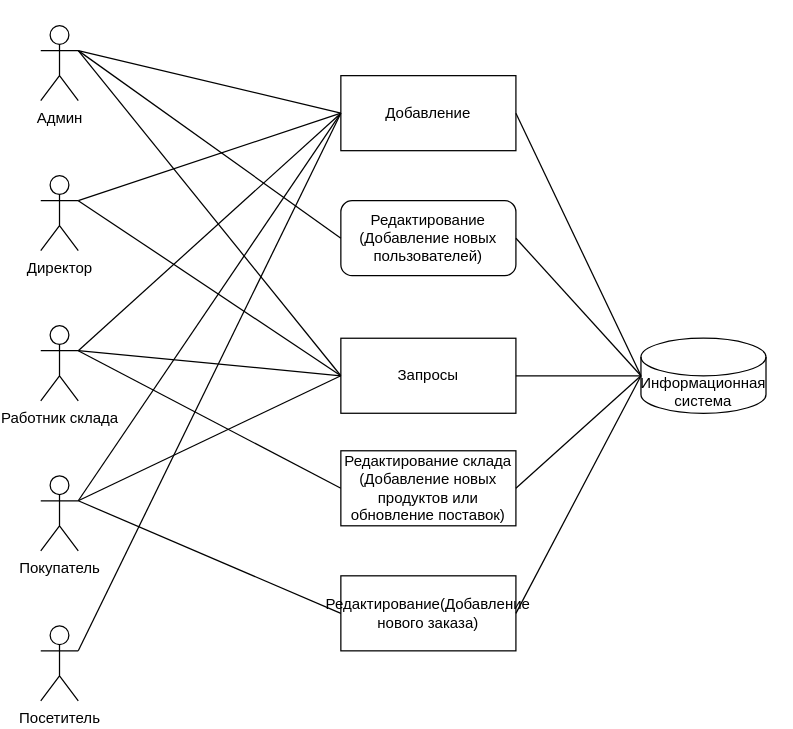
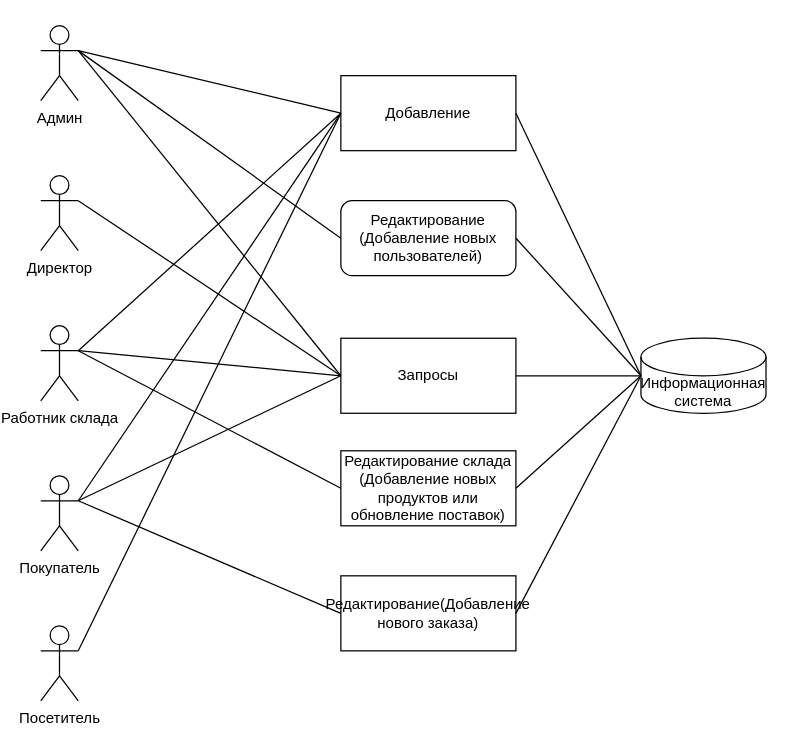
  <mxCell id="0" />
  <mxCell id="1" parent="0" />
  <mxCell id="2" value="Админ" style="shape=umlActor;verticalLabelPosition=bottom;verticalAlign=top;html=1;outlineConnect=0;" parent="1" vertex="1"><mxGeometry x="20" y="20" width="30" height="60" as="geometry" /></mxCell>
  <mxCell id="3" value="Директор" style="shape=umlActor;verticalLabelPosition=bottom;verticalAlign=top;html=1;outlineConnect=0;" parent="1" vertex="1"><mxGeometry x="20" y="140" width="30" height="60" as="geometry" /></mxCell>
  <mxCell id="4" value="Работник склада" style="shape=umlActor;verticalLabelPosition=bottom;verticalAlign=top;html=1;outlineConnect=0;" parent="1" vertex="1"><mxGeometry x="20" y="260" width="30" height="60" as="geometry" /></mxCell>
  <mxCell id="5" value="Покупатель" style="shape=umlActor;verticalLabelPosition=bottom;verticalAlign=top;html=1;outlineConnect=0;" parent="1" vertex="1"><mxGeometry x="20" y="380" width="30" height="60" as="geometry" /></mxCell>
  <mxCell id="6" value="Редактирование&lt;br&gt;(Добавление новых пользователей)" style="whiteSpace=wrap;html=1;rounded=1;" parent="1" vertex="1"><mxGeometry x="260" y="160" width="140" height="60" as="geometry" /></mxCell>
  <mxCell id="7" value="Редактирование склада&lt;br&gt;(Добавление новых продуктов или обновление поставок)" style="rounded=0;whiteSpace=wrap;html=1;" parent="1" vertex="1"><mxGeometry x="260" y="360" width="140" height="60" as="geometry" /></mxCell>
  <mxCell id="8" value="Добавление" style="rounded=0;whiteSpace=wrap;html=1;" parent="1" vertex="1"><mxGeometry x="260" y="60" width="140" height="60" as="geometry" /></mxCell>
  <mxCell id="9" value="Редактирование(Добавление нового заказа)" style="rounded=0;whiteSpace=wrap;html=1;" parent="1" vertex="1"><mxGeometry x="260" y="460" width="140" height="60" as="geometry" /></mxCell>
  <mxCell id="10" value="Информационная система" style="shape=cylinder3;whiteSpace=wrap;html=1;boundedLbl=1;backgroundOutline=1;size=15;" parent="1" vertex="1"><mxGeometry x="500" y="270" width="100" height="60" as="geometry" /></mxCell>
  <mxCell id="11" value="" style="endArrow=none;html=1;exitX=1;exitY=0.333;exitDx=0;exitDy=0;exitPerimeter=0;entryX=0;entryY=0.5;entryDx=0;entryDy=0;" parent="1" source="2" target="8" edge="1"><mxGeometry width="50" height="50" relative="1" as="geometry"><mxPoint x="70" y="70" as="sourcePoint" /><mxPoint x="180" y="40" as="targetPoint" /></mxGeometry></mxCell>
- <mxCell id="12" value="" style="endArrow=none;html=1;entryX=0;entryY=0.5;entryDx=0;entryDy=0;exitX=1;exitY=0.333;exitDx=0;exitDy=0;exitPerimeter=0;" parent="1" source="3" target="8" edge="1"><mxGeometry width="50" height="50" relative="1" as="geometry"><mxPoint x="70" y="190" as="sourcePoint" /><mxPoint x="120" y="140" as="targetPoint" /></mxGeometry></mxCell>
  <mxCell id="13" value="" style="endArrow=none;html=1;exitX=1;exitY=0.333;exitDx=0;exitDy=0;exitPerimeter=0;entryX=0;entryY=0.5;entryDx=0;entryDy=0;" parent="1" source="5" target="8" edge="1"><mxGeometry width="50" height="50" relative="1" as="geometry"><mxPoint x="90" y="230" as="sourcePoint" /><mxPoint x="140" y="180" as="targetPoint" /></mxGeometry></mxCell>
  <mxCell id="14" value="" style="endArrow=none;html=1;entryX=1;entryY=0.333;entryDx=0;entryDy=0;entryPerimeter=0;exitX=0;exitY=0.5;exitDx=0;exitDy=0;" parent="1" source="8" target="4" edge="1"><mxGeometry width="50" height="50" relative="1" as="geometry"><mxPoint x="110" y="280" as="sourcePoint" /><mxPoint x="-50" y="270" as="targetPoint" /></mxGeometry></mxCell>
  <mxCell id="15" value="" style="endArrow=none;html=1;exitX=1;exitY=0.333;exitDx=0;exitDy=0;exitPerimeter=0;entryX=0;entryY=0.5;entryDx=0;entryDy=0;" parent="1" source="2" target="6" edge="1"><mxGeometry width="50" height="50" relative="1" as="geometry"><mxPoint x="100" y="20" as="sourcePoint" /><mxPoint x="150" y="-30" as="targetPoint" /></mxGeometry></mxCell>
  <mxCell id="16" value="" style="endArrow=none;html=1;exitX=1;exitY=0.333;exitDx=0;exitDy=0;exitPerimeter=0;entryX=0;entryY=0.5;entryDx=0;entryDy=0;" parent="1" source="3" target="23" edge="1"><mxGeometry width="50" height="50" relative="1" as="geometry"><mxPoint x="170" y="360" as="sourcePoint" /><mxPoint x="250" y="270" as="targetPoint" /></mxGeometry></mxCell>
  <mxCell id="17" value="" style="endArrow=none;html=1;exitX=1;exitY=0.333;exitDx=0;exitDy=0;exitPerimeter=0;entryX=0;entryY=0.5;entryDx=0;entryDy=0;" parent="1" source="4" target="7" edge="1"><mxGeometry width="50" height="50" relative="1" as="geometry"><mxPoint x="150" y="380" as="sourcePoint" /><mxPoint x="200" y="330" as="targetPoint" /></mxGeometry></mxCell>
  <mxCell id="18" value="" style="endArrow=none;html=1;exitX=1;exitY=0.333;exitDx=0;exitDy=0;exitPerimeter=0;entryX=0;entryY=0.5;entryDx=0;entryDy=0;" parent="1" source="5" target="9" edge="1"><mxGeometry width="50" height="50" relative="1" as="geometry"><mxPoint x="130" y="460" as="sourcePoint" /><mxPoint x="180" y="410" as="targetPoint" /></mxGeometry></mxCell>
  <mxCell id="19" value="" style="endArrow=none;html=1;exitX=1;exitY=0.5;exitDx=0;exitDy=0;entryX=0;entryY=0.5;entryDx=0;entryDy=0;entryPerimeter=0;" parent="1" source="8" target="10" edge="1"><mxGeometry width="50" height="50" relative="1" as="geometry"><mxPoint x="490" y="400" as="sourcePoint" /><mxPoint x="540" y="350" as="targetPoint" /></mxGeometry></mxCell>
  <mxCell id="20" value="" style="endArrow=none;html=1;exitX=1;exitY=0.5;exitDx=0;exitDy=0;entryX=0;entryY=0.5;entryDx=0;entryDy=0;entryPerimeter=0;" parent="1" source="6" target="10" edge="1"><mxGeometry width="50" height="50" relative="1" as="geometry"><mxPoint x="400" y="-20" as="sourcePoint" /><mxPoint x="500" y="250" as="targetPoint" /></mxGeometry></mxCell>
  <mxCell id="21" value="" style="endArrow=none;html=1;exitX=1;exitY=0.5;exitDx=0;exitDy=0;entryX=0;entryY=0.5;entryDx=0;entryDy=0;entryPerimeter=0;" parent="1" source="7" target="10" edge="1"><mxGeometry width="50" height="50" relative="1" as="geometry"><mxPoint x="400" y="280" as="sourcePoint" /><mxPoint x="500" y="250" as="targetPoint" /></mxGeometry></mxCell>
  <mxCell id="22" value="" style="endArrow=none;html=1;exitX=1;exitY=0.5;exitDx=0;exitDy=0;entryX=0;entryY=0.5;entryDx=0;entryDy=0;entryPerimeter=0;" parent="1" source="9" target="10" edge="1"><mxGeometry width="50" height="50" relative="1" as="geometry"><mxPoint x="400" y="380" as="sourcePoint" /><mxPoint x="500" y="250" as="targetPoint" /></mxGeometry></mxCell>
  <mxCell id="23" value="Запросы" style="rounded=0;whiteSpace=wrap;html=1;" vertex="1" parent="1"><mxGeometry x="260" y="270" width="140" height="60" as="geometry" /></mxCell>
  <mxCell id="24" value="" style="endArrow=none;html=1;exitX=1;exitY=0.333;exitDx=0;exitDy=0;exitPerimeter=0;entryX=0;entryY=0.5;entryDx=0;entryDy=0;" edge="1" parent="1" source="4" target="23"><mxGeometry width="50" height="50" relative="1" as="geometry"><mxPoint x="60" y="170" as="sourcePoint" /><mxPoint x="260" y="180" as="targetPoint" /></mxGeometry></mxCell>
  <mxCell id="25" value="" style="endArrow=none;html=1;exitX=1;exitY=0.333;exitDx=0;exitDy=0;exitPerimeter=0;entryX=0;entryY=0.5;entryDx=0;entryDy=0;" edge="1" parent="1" source="5" target="23"><mxGeometry width="50" height="50" relative="1" as="geometry"><mxPoint x="60" y="290" as="sourcePoint" /><mxPoint x="260" y="180" as="targetPoint" /></mxGeometry></mxCell>
  <mxCell id="26" value="" style="endArrow=none;html=1;exitX=1;exitY=0.333;exitDx=0;exitDy=0;exitPerimeter=0;entryX=0;entryY=0.5;entryDx=0;entryDy=0;" edge="1" parent="1" source="2" target="23"><mxGeometry width="50" height="50" relative="1" as="geometry"><mxPoint x="60" y="50" as="sourcePoint" /><mxPoint x="270" y="160" as="targetPoint" /></mxGeometry></mxCell>
  <mxCell id="27" value="Посетитель" style="shape=umlActor;verticalLabelPosition=bottom;verticalAlign=top;html=1;outlineConnect=0;" vertex="1" parent="1"><mxGeometry x="20" y="500" width="30" height="60" as="geometry" /></mxCell>
  <mxCell id="28" value="" style="endArrow=none;html=1;exitX=1;exitY=0.333;exitDx=0;exitDy=0;exitPerimeter=0;entryX=0;entryY=0.5;entryDx=0;entryDy=0;" edge="1" parent="1" source="27" target="8"><mxGeometry width="50" height="50" relative="1" as="geometry"><mxPoint x="60" y="410" as="sourcePoint" /><mxPoint x="270" y="460" as="targetPoint" /></mxGeometry></mxCell>
  <mxCell id="29" value="" style="endArrow=none;html=1;exitX=1;exitY=0.5;exitDx=0;exitDy=0;entryX=0;entryY=0.5;entryDx=0;entryDy=0;entryPerimeter=0;" edge="1" parent="1" source="23" target="10"><mxGeometry width="50" height="50" relative="1" as="geometry"><mxPoint x="410" y="400" as="sourcePoint" /><mxPoint x="510" y="390" as="targetPoint" /></mxGeometry></mxCell>
